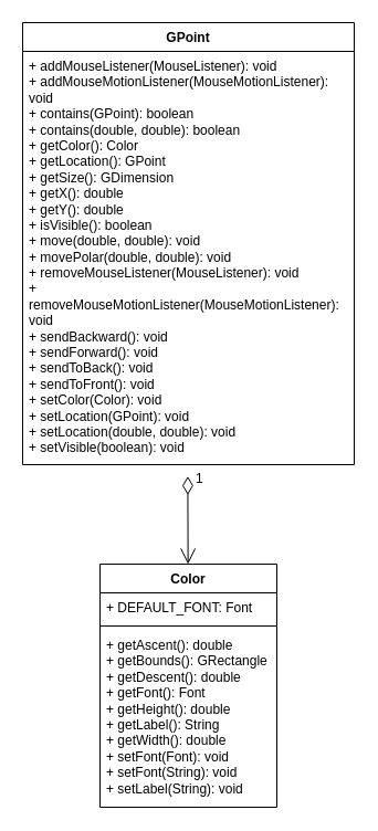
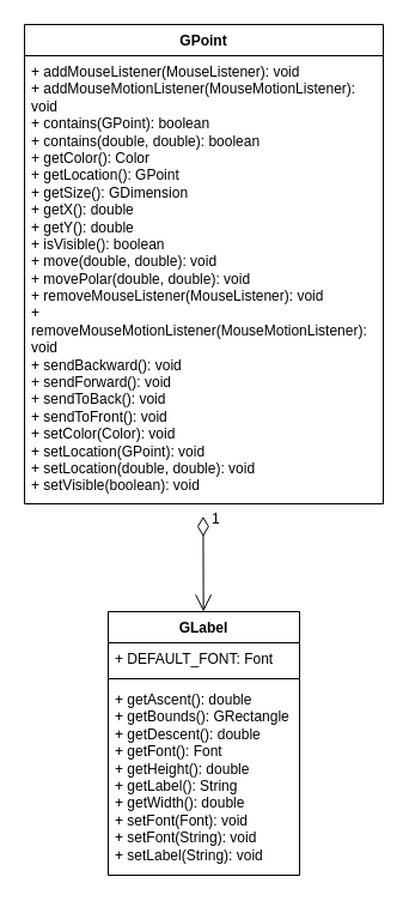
  <mxCell id="0" />
  <mxCell id="1" parent="0" />
- <mxCell id="2" value="Color" style="swimlane;fontStyle=1;align=center;verticalAlign=top;childLayout=stackLayout;horizontal=1;startSize=26;horizontalStack=0;resizeParent=1;resizeParentMax=0;resizeLast=0;collapsible=1;marginBottom=0;whiteSpace=wrap;html=1;fontSize=12;" vertex="1" parent="1"><mxGeometry x="90" y="510" width="160" height="220" as="geometry" /></mxCell>
+ <mxCell id="2" value="GLabel" style="swimlane;fontStyle=1;align=center;verticalAlign=top;childLayout=stackLayout;horizontal=1;startSize=26;horizontalStack=0;resizeParent=1;resizeParentMax=0;resizeLast=0;collapsible=1;marginBottom=0;whiteSpace=wrap;html=1;fontSize=12;" vertex="1" parent="1"><mxGeometry x="90" y="510" width="160" height="220" as="geometry" /></mxCell>
  <mxCell id="3" value="+ DEFAULT_FONT: Font" style="text;strokeColor=none;fillColor=none;align=left;verticalAlign=top;spacingLeft=4;spacingRight=4;overflow=hidden;rotatable=0;points=[[0,0.5],[1,0.5]];portConstraint=eastwest;whiteSpace=wrap;html=1;fontSize=12;" vertex="1" parent="2"><mxGeometry y="26" width="160" height="26" as="geometry" /></mxCell>
  <mxCell id="4" value="" style="line;strokeWidth=1;fillColor=none;align=left;verticalAlign=middle;spacingTop=-1;spacingLeft=3;spacingRight=3;rotatable=0;labelPosition=right;points=[];portConstraint=eastwest;strokeColor=inherit;fontSize=16;" vertex="1" parent="2"><mxGeometry y="52" width="160" height="8" as="geometry" /></mxCell>
  <mxCell id="5" value="+ getAscent(): double&lt;br&gt;+ getBounds(): GRectangle&lt;br&gt;+ getDescent(): double&lt;br&gt;+ getFont(): Font&lt;br&gt;+ getHeight(): double&lt;br&gt;+ getLabel(): String&lt;br&gt;+ getWidth(): double&lt;br&gt;+ setFont(Font): void&lt;br&gt;+ setFont(String): void&lt;br&gt;+ setLabel(String): void" style="text;strokeColor=none;fillColor=none;align=left;verticalAlign=top;spacingLeft=4;spacingRight=4;overflow=hidden;rotatable=0;points=[[0,0.5],[1,0.5]];portConstraint=eastwest;whiteSpace=wrap;html=1;fontSize=12;" vertex="1" parent="2"><mxGeometry y="60" width="160" height="160" as="geometry" /></mxCell>
  <mxCell id="6" value="GPoint" style="swimlane;fontStyle=1;align=center;verticalAlign=top;childLayout=stackLayout;horizontal=1;startSize=26;horizontalStack=0;resizeParent=1;resizeParentMax=0;resizeLast=0;collapsible=1;marginBottom=0;whiteSpace=wrap;html=1;fontSize=12;" vertex="1" parent="1"><mxGeometry x="20" y="20" width="300" height="400" as="geometry" /></mxCell>
  <mxCell id="7" value="+ addMouseListener(MouseListener): void&lt;br&gt;+ addMouseMotionListener(MouseMotionListener): void&lt;br&gt;+ contains(GPoint): boolean&lt;br&gt;+ contains(double, double): boolean&lt;br&gt;+ getColor(): Color&lt;br&gt;+ getLocation(): GPoint&lt;br&gt;+ getSize(): GDimension&lt;br&gt;+ getX(): double&lt;br&gt;+ getY(): double&lt;br&gt;+ isVisible(): boolean&lt;br&gt;+ move(double, double): void&lt;br&gt;+ movePolar(double, double): void&lt;br&gt;+ removeMouseListener(MouseListener): void&lt;br&gt;+ removeMouseMotionListener(MouseMotionListener): void&lt;br&gt;+ sendBackward(): void&lt;br&gt;+ sendForward(): void&lt;br&gt;+ sendToBack(): void&lt;br&gt;+ sendToFront(): void&lt;br&gt;+ setColor(Color): void&lt;br&gt;+ setLocation(GPoint): void&lt;br&gt;+ setLocation(double, double): void&lt;br&gt;+ setVisible(boolean): void" style="text;strokeColor=none;fillColor=none;align=left;verticalAlign=top;spacingLeft=4;spacingRight=4;overflow=hidden;rotatable=0;points=[[0,0.5],[1,0.5]];portConstraint=eastwest;whiteSpace=wrap;html=1;fontSize=12;" vertex="1" parent="6"><mxGeometry y="26" width="300" height="374" as="geometry" /></mxCell>
  <mxCell id="8" value="1" style="endArrow=open;html=1;endSize=12;startArrow=diamondThin;startSize=14;startFill=0;align=left;verticalAlign=bottom;rounded=0;fontSize=12;exitX=0.498;exitY=1.028;exitDx=0;exitDy=0;exitPerimeter=0;" edge="1" parent="1" source="7" target="2"><mxGeometry x="-0.693" y="6" relative="1" as="geometry"><mxPoint x="164" y="200" as="sourcePoint" /><mxPoint x="324" y="240" as="targetPoint" /><mxPoint as="offset" /></mxGeometry></mxCell>
